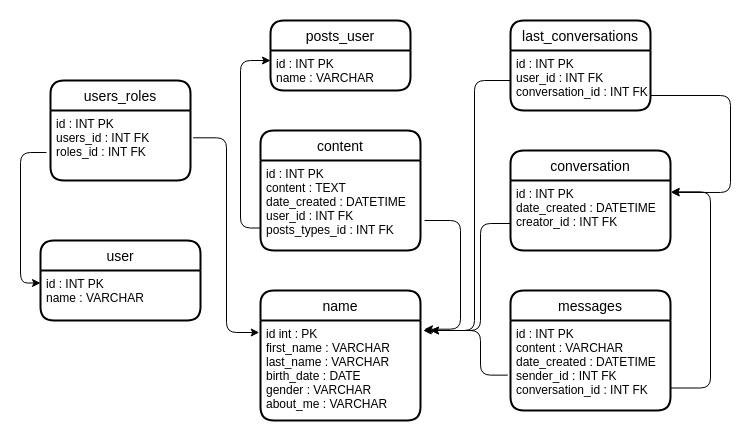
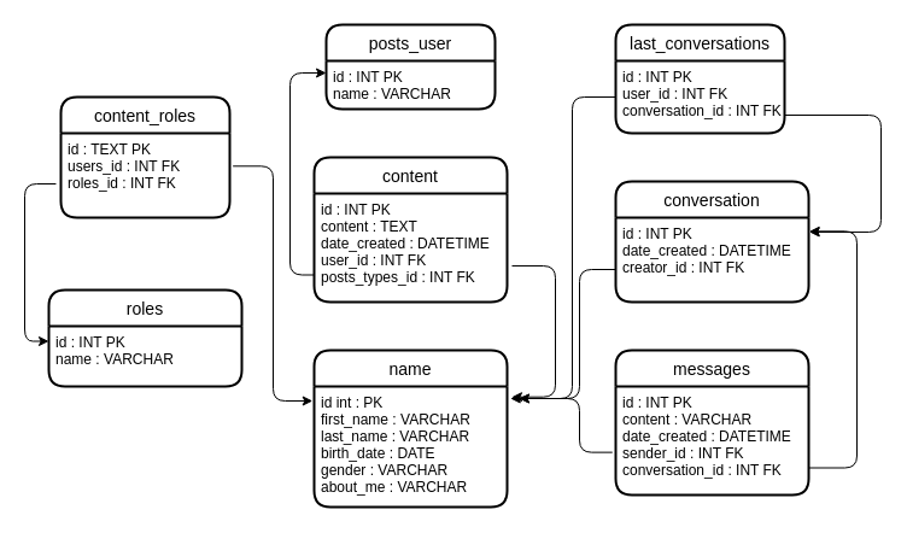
  <mxCell id="0" />
  <mxCell id="1" parent="0" />
  <mxCell id="2" value="name" style="swimlane;childLayout=stackLayout;horizontal=1;startSize=30;horizontalStack=0;rounded=1;fontSize=14;fontStyle=0;strokeWidth=2;resizeParent=0;resizeLast=1;shadow=0;dashed=0;align=center;" vertex="1" parent="1"><mxGeometry x="260" y="290" width="160" height="130" as="geometry" /></mxCell>
  <mxCell id="3" value="id int : PK&#10;first_name : VARCHAR&#10;last_name : VARCHAR&#10;birth_date : DATE&#10;gender : VARCHAR&#10;about_me : VARCHAR" style="align=left;strokeColor=none;fillColor=none;spacingLeft=4;fontSize=12;verticalAlign=top;resizable=0;rotatable=0;part=1;" vertex="1" parent="2"><mxGeometry y="30" width="160" height="100" as="geometry" /></mxCell>
  <mxCell id="4" value="content" style="swimlane;childLayout=stackLayout;horizontal=1;startSize=30;horizontalStack=0;rounded=1;fontSize=14;fontStyle=0;strokeWidth=2;resizeParent=0;resizeLast=1;shadow=0;dashed=0;align=center;" vertex="1" parent="1"><mxGeometry x="260" y="130" width="160" height="120" as="geometry" /></mxCell>
  <mxCell id="5" value="id : INT PK&#10;content : TEXT&#10;date_created : DATETIME&#10;user_id : INT FK&#10;posts_types_id : INT FK" style="align=left;strokeColor=none;fillColor=none;spacingLeft=4;fontSize=12;verticalAlign=top;resizable=0;rotatable=0;part=1;" vertex="1" parent="4"><mxGeometry y="30" width="160" height="90" as="geometry" /></mxCell>
  <mxCell id="6" value="posts_user" style="swimlane;childLayout=stackLayout;horizontal=1;startSize=30;horizontalStack=0;rounded=1;fontSize=14;fontStyle=0;strokeWidth=2;resizeParent=0;resizeLast=1;shadow=0;dashed=0;align=center;" vertex="1" parent="1"><mxGeometry x="270" y="20" width="140" height="70" as="geometry" /></mxCell>
  <mxCell id="7" value="id : INT PK&#10;name : VARCHAR" style="align=left;strokeColor=none;fillColor=none;spacingLeft=4;fontSize=12;verticalAlign=top;resizable=0;rotatable=0;part=1;" vertex="1" parent="6"><mxGeometry y="30" width="140" height="40" as="geometry" /></mxCell>
  <mxCell id="8" value="messages" style="swimlane;childLayout=stackLayout;horizontal=1;startSize=30;horizontalStack=0;rounded=1;fontSize=14;fontStyle=0;strokeWidth=2;resizeParent=0;resizeLast=1;shadow=0;dashed=0;align=center;" vertex="1" parent="1"><mxGeometry x="510" y="290" width="160" height="120" as="geometry" /></mxCell>
  <mxCell id="9" value="id : INT PK&#10;content : VARCHAR&#10;date_created : DATETIME&#10;sender_id : INT FK&#10;conversation_id : INT FK" style="align=left;strokeColor=none;fillColor=none;spacingLeft=4;fontSize=12;verticalAlign=top;resizable=0;rotatable=0;part=1;" vertex="1" parent="8"><mxGeometry y="30" width="160" height="90" as="geometry" /></mxCell>
  <mxCell id="10" value="conversation" style="swimlane;childLayout=stackLayout;horizontal=1;startSize=30;horizontalStack=0;rounded=1;fontSize=14;fontStyle=0;strokeWidth=2;resizeParent=0;resizeLast=1;shadow=0;dashed=0;align=center;" vertex="1" parent="1"><mxGeometry x="510" y="150" width="160" height="100" as="geometry" /></mxCell>
  <mxCell id="11" value="id : INT PK&#10;date_created : DATETIME&#10;creator_id : INT FK" style="align=left;strokeColor=none;fillColor=none;spacingLeft=4;fontSize=12;verticalAlign=top;resizable=0;rotatable=0;part=1;" vertex="1" parent="10"><mxGeometry y="30" width="160" height="70" as="geometry" /></mxCell>
  <mxCell id="12" value="last_conversations" style="swimlane;childLayout=stackLayout;horizontal=1;startSize=30;horizontalStack=0;rounded=1;fontSize=14;fontStyle=0;strokeWidth=2;resizeParent=0;resizeLast=1;shadow=0;dashed=0;align=center;" vertex="1" parent="1"><mxGeometry x="510" y="20" width="140" height="90" as="geometry" /></mxCell>
  <mxCell id="13" value="id : INT PK&#10;user_id : INT FK&#10;conversation_id : INT FK" style="align=left;strokeColor=none;fillColor=none;spacingLeft=4;fontSize=12;verticalAlign=top;resizable=0;rotatable=0;part=1;" vertex="1" parent="12"><mxGeometry y="30" width="140" height="60" as="geometry" /></mxCell>
- <mxCell id="14" value="user" style="swimlane;childLayout=stackLayout;horizontal=1;startSize=30;horizontalStack=0;rounded=1;fontSize=14;fontStyle=0;strokeWidth=2;resizeParent=0;resizeLast=1;shadow=0;dashed=0;align=center;" vertex="1" parent="1"><mxGeometry x="40" y="240" width="160" height="80" as="geometry" /></mxCell>
+ <mxCell id="14" value="roles" style="swimlane;childLayout=stackLayout;horizontal=1;startSize=30;horizontalStack=0;rounded=1;fontSize=14;fontStyle=0;strokeWidth=2;resizeParent=0;resizeLast=1;shadow=0;dashed=0;align=center;" vertex="1" parent="1"><mxGeometry x="40" y="240" width="160" height="80" as="geometry" /></mxCell>
  <mxCell id="15" value="id : INT PK&#10;name : VARCHAR" style="align=left;strokeColor=none;fillColor=none;spacingLeft=4;fontSize=12;verticalAlign=top;resizable=0;rotatable=0;part=1;" vertex="1" parent="14"><mxGeometry y="30" width="160" height="50" as="geometry" /></mxCell>
- <mxCell id="16" value="users_roles" style="swimlane;childLayout=stackLayout;horizontal=1;startSize=30;horizontalStack=0;rounded=1;fontSize=14;fontStyle=0;strokeWidth=2;resizeParent=0;resizeLast=1;shadow=0;dashed=0;align=center;" vertex="1" parent="1"><mxGeometry x="50" y="80" width="140" height="100" as="geometry" /></mxCell>
- <mxCell id="17" value="id : INT PK&#10;users_id : INT FK&#10;roles_id : INT FK" style="align=left;strokeColor=none;fillColor=none;spacingLeft=4;fontSize=12;verticalAlign=top;resizable=0;rotatable=0;part=1;" vertex="1" parent="16"><mxGeometry y="30" width="140" height="70" as="geometry" /></mxCell>
+ <mxCell id="16" value="content_roles" style="swimlane;childLayout=stackLayout;horizontal=1;startSize=30;horizontalStack=0;rounded=1;fontSize=14;fontStyle=0;strokeWidth=2;resizeParent=0;resizeLast=1;shadow=0;dashed=0;align=center;" vertex="1" parent="1"><mxGeometry x="50" y="80" width="140" height="100" as="geometry" /></mxCell>
+ <mxCell id="17" value="id : TEXT PK&#10;users_id : INT FK&#10;roles_id : INT FK" style="align=left;strokeColor=none;fillColor=none;spacingLeft=4;fontSize=12;verticalAlign=top;resizable=0;rotatable=0;part=1;" vertex="1" parent="16"><mxGeometry y="30" width="140" height="70" as="geometry" /></mxCell>
  <mxCell id="18" value="" style="edgeStyle=elbowEdgeStyle;elbow=horizontal;endArrow=classic;html=1;exitX=1.019;exitY=0.39;exitDx=0;exitDy=0;entryX=-0.008;entryY=0.12;entryDx=0;entryDy=0;entryPerimeter=0;exitPerimeter=0;" edge="1" parent="1" source="17" target="3"><mxGeometry width="50" height="50" relative="1" as="geometry"><mxPoint x="180" y="170" as="sourcePoint" /><mxPoint x="230" y="120" as="targetPoint" /></mxGeometry></mxCell>
  <mxCell id="19" value="" style="edgeStyle=elbowEdgeStyle;elbow=horizontal;endArrow=classic;html=1;exitX=-0.029;exitY=0.6;exitDx=0;exitDy=0;entryX=0;entryY=0.25;entryDx=0;entryDy=0;exitPerimeter=0;" edge="1" parent="1" source="17" target="15"><mxGeometry width="50" height="50" relative="1" as="geometry"><mxPoint x="202.66" y="147.3" as="sourcePoint" /><mxPoint x="268.72" y="342" as="targetPoint" /><Array as="points"><mxPoint x="20" y="220" /></Array></mxGeometry></mxCell>
  <mxCell id="20" value="" style="edgeStyle=elbowEdgeStyle;elbow=horizontal;endArrow=classic;html=1;exitX=0;exitY=0.75;exitDx=0;exitDy=0;entryX=0;entryY=0.25;entryDx=0;entryDy=0;" edge="1" parent="1" source="5" target="7"><mxGeometry width="50" height="50" relative="1" as="geometry"><mxPoint x="202.66" y="147.3" as="sourcePoint" /><mxPoint x="268.72" y="342" as="targetPoint" /><Array as="points"><mxPoint x="240" y="140" /></Array></mxGeometry></mxCell>
  <mxCell id="21" value="" style="edgeStyle=elbowEdgeStyle;elbow=horizontal;endArrow=classic;html=1;entryX=1.025;entryY=0.087;entryDx=0;entryDy=0;entryPerimeter=0;exitX=1.025;exitY=0.667;exitDx=0;exitDy=0;exitPerimeter=0;" edge="1" parent="1" source="5" target="3"><mxGeometry width="50" height="50" relative="1" as="geometry"><mxPoint x="440" y="280" as="sourcePoint" /><mxPoint x="280" y="70" as="targetPoint" /><Array as="points"><mxPoint x="460" y="310" /></Array></mxGeometry></mxCell>
  <mxCell id="22" value="" style="edgeStyle=elbowEdgeStyle;elbow=horizontal;endArrow=classic;html=1;" edge="1" parent="1"><mxGeometry width="50" height="50" relative="1" as="geometry"><mxPoint x="510" y="223" as="sourcePoint" /><mxPoint x="430" y="330" as="targetPoint" /><Array as="points"><mxPoint x="480" y="280" /><mxPoint x="480" y="310" /></Array></mxGeometry></mxCell>
  <mxCell id="23" value="" style="edgeStyle=elbowEdgeStyle;elbow=horizontal;endArrow=classic;html=1;exitX=-0.017;exitY=0.607;exitDx=0;exitDy=0;exitPerimeter=0;" edge="1" parent="1" source="9"><mxGeometry width="50" height="50" relative="1" as="geometry"><mxPoint x="500" y="330" as="sourcePoint" /><mxPoint x="430" y="330" as="targetPoint" /><Array as="points"><mxPoint x="480" y="330" /></Array></mxGeometry></mxCell>
  <mxCell id="24" value="" style="edgeStyle=elbowEdgeStyle;elbow=horizontal;endArrow=classic;html=1;entryX=1.004;entryY=0.162;entryDx=0;entryDy=0;exitX=1;exitY=0.75;exitDx=0;exitDy=0;entryPerimeter=0;" edge="1" parent="1" source="9" target="11"><mxGeometry width="50" height="50" relative="1" as="geometry"><mxPoint x="454" y="250.03" as="sourcePoint" /><mxPoint x="454" y="358.7" as="targetPoint" /><Array as="points"><mxPoint x="710" y="270" /></Array></mxGeometry></mxCell>
  <mxCell id="25" value="" style="edgeStyle=elbowEdgeStyle;elbow=horizontal;endArrow=classic;html=1;entryX=1.004;entryY=0.171;entryDx=0;entryDy=0;entryPerimeter=0;exitX=1;exitY=0.75;exitDx=0;exitDy=0;" edge="1" parent="1" source="13" target="11"><mxGeometry width="50" height="50" relative="1" as="geometry"><mxPoint x="464" y="260.03" as="sourcePoint" /><mxPoint x="464" y="368.7" as="targetPoint" /><Array as="points"><mxPoint x="730" y="220" /></Array></mxGeometry></mxCell>
  <mxCell id="26" value="" style="edgeStyle=elbowEdgeStyle;elbow=horizontal;endArrow=classic;html=1;entryX=1.017;entryY=0.1;entryDx=0;entryDy=0;entryPerimeter=0;exitX=0;exitY=0.5;exitDx=0;exitDy=0;" edge="1" parent="1" source="13" target="3"><mxGeometry width="50" height="50" relative="1" as="geometry"><mxPoint x="474" y="270.03" as="sourcePoint" /><mxPoint x="474" y="378.7" as="targetPoint" /><Array as="points"><mxPoint x="474" y="220" /></Array></mxGeometry></mxCell>
